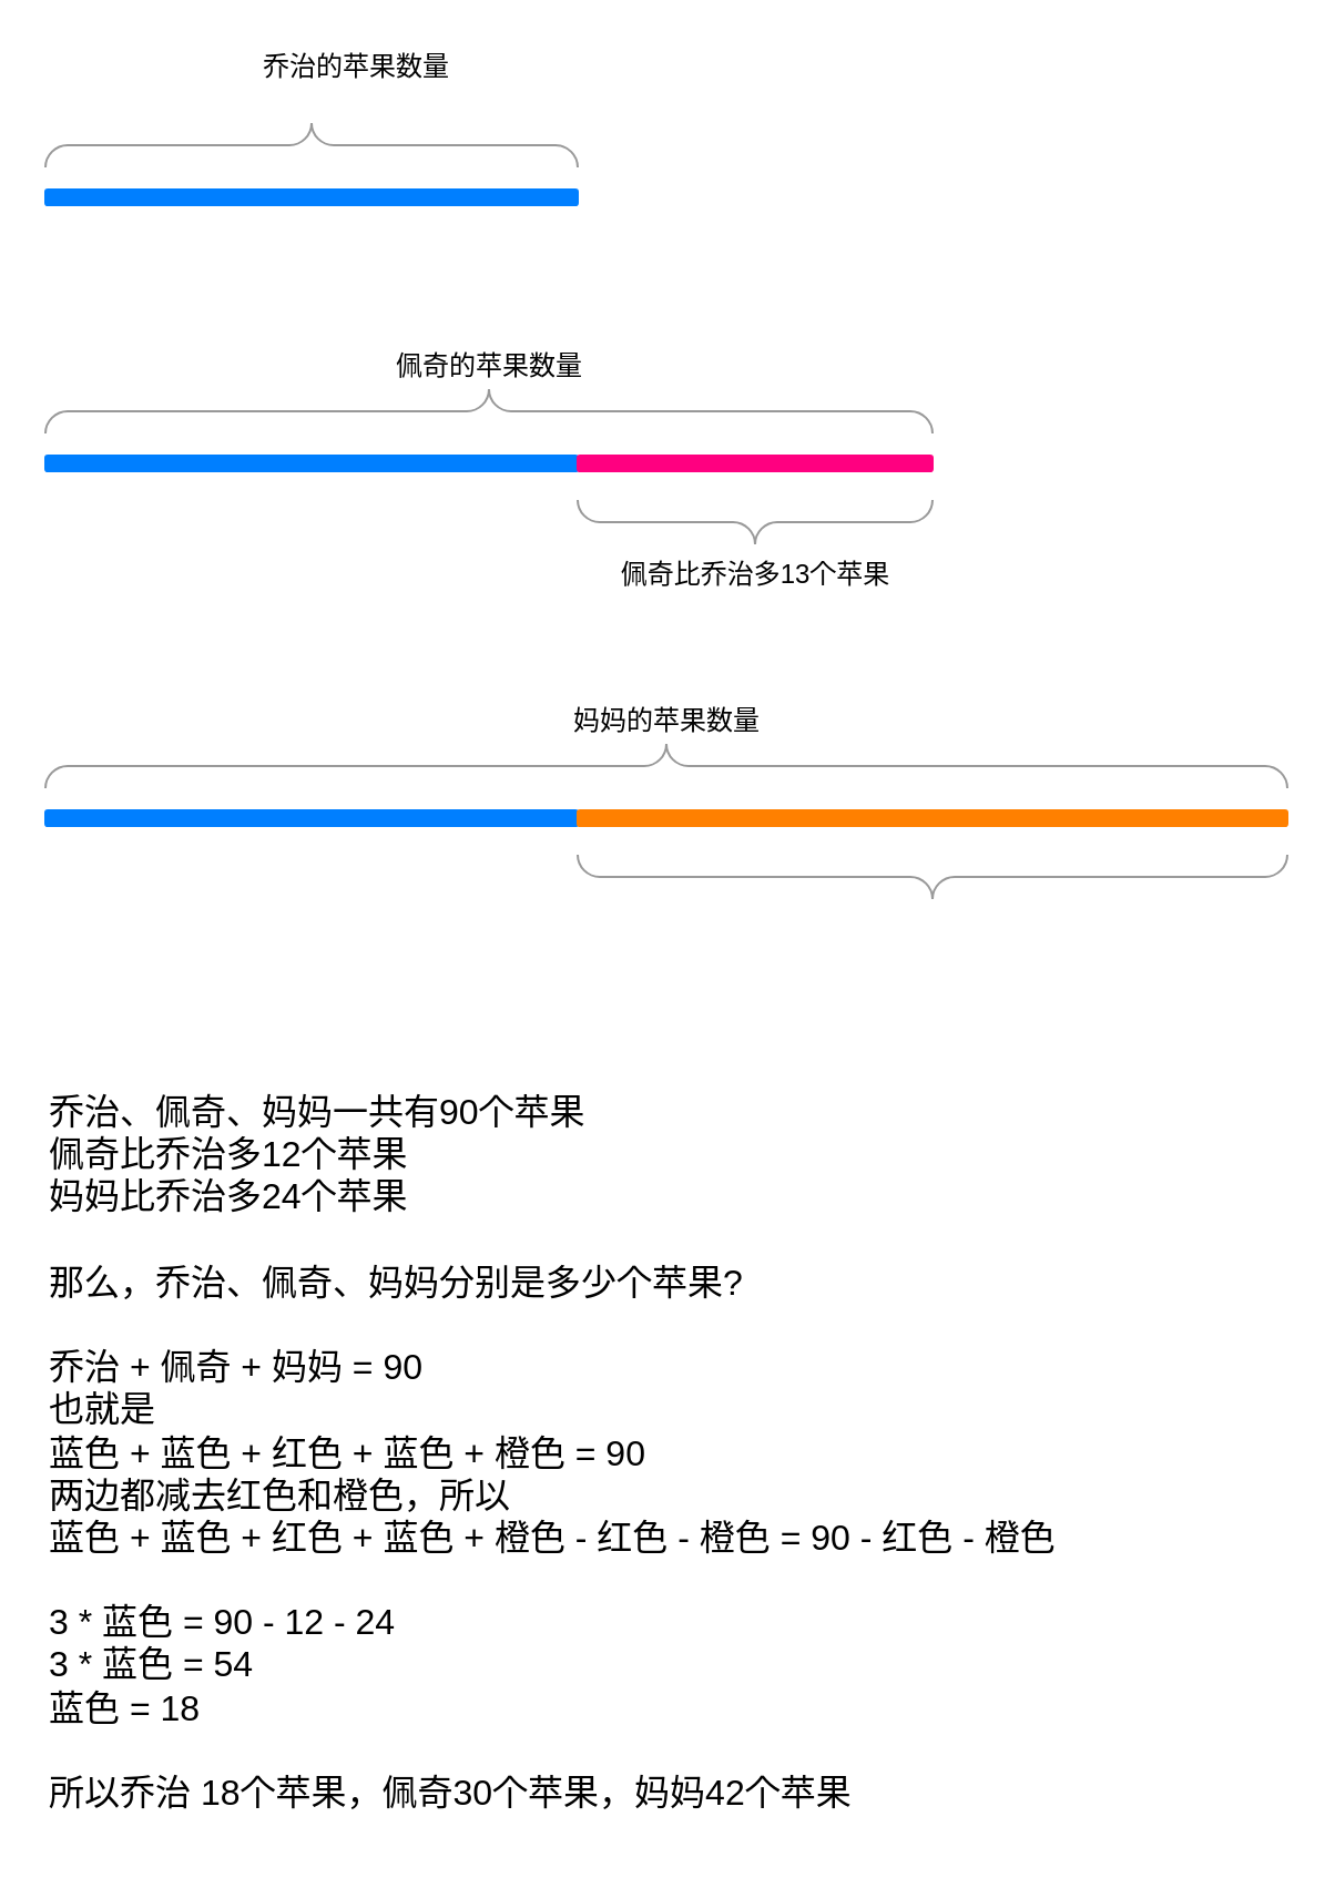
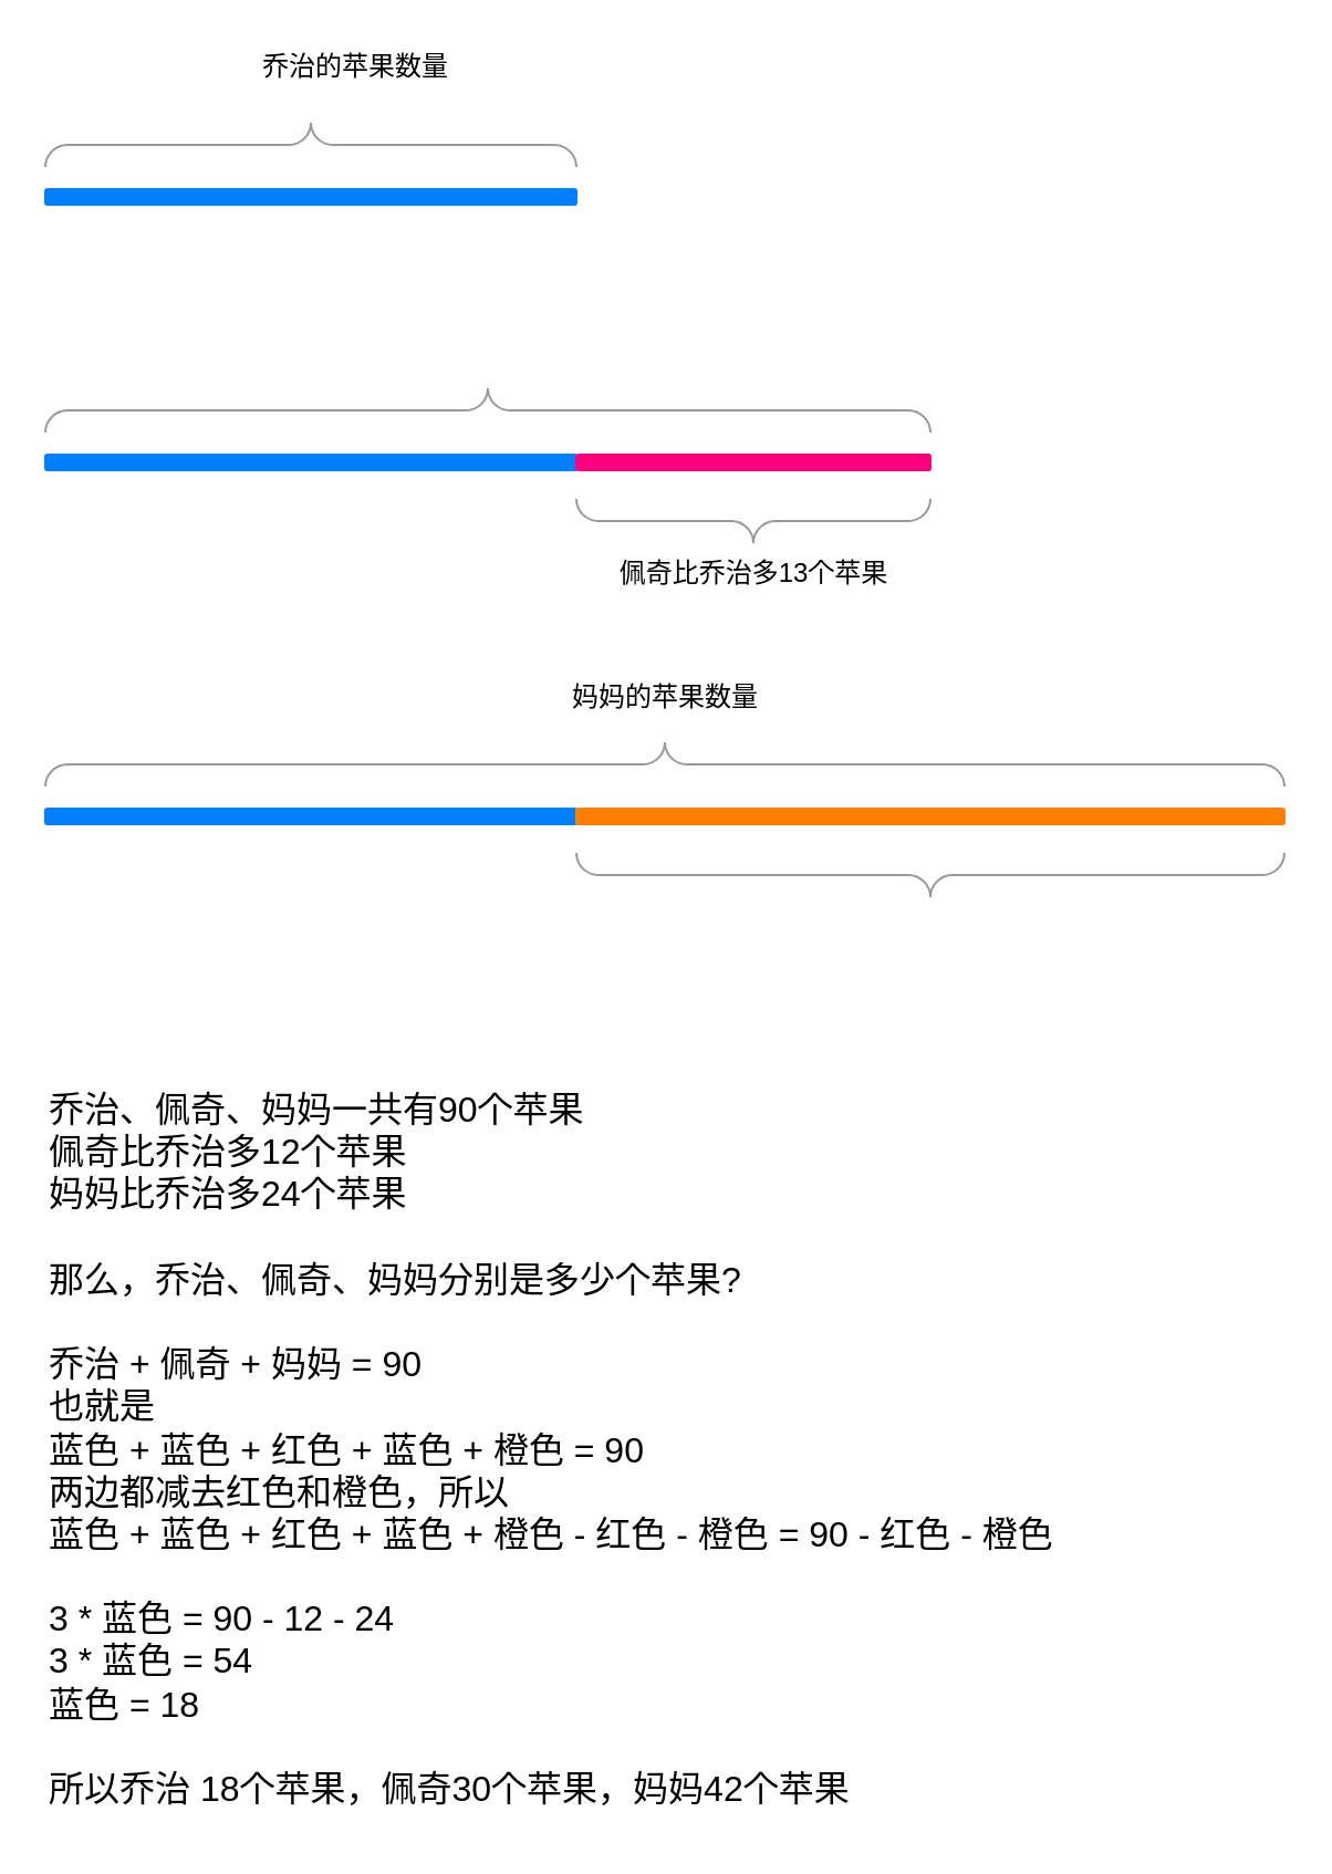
  <mxCell id="0" />
  <mxCell id="1" parent="0" />
  <mxCell id="2" value="" style="rounded=1;whiteSpace=wrap;html=1;fillColor=#007FFF;strokeColor=#007FFF;" parent="1" vertex="1"><mxGeometry x="20" y="85" width="240" height="7" as="geometry" /></mxCell>
  <mxCell id="3" value="" style="rounded=1;whiteSpace=wrap;html=1;fillColor=#007FFF;strokeColor=#007FFF;" parent="1" vertex="1"><mxGeometry x="20" y="205" width="240" height="7" as="geometry" /></mxCell>
  <mxCell id="4" value="" style="rounded=1;whiteSpace=wrap;html=1;fillColor=#FF0080;strokeColor=#FF0080;" parent="1" vertex="1"><mxGeometry x="260" y="205" width="160" height="7" as="geometry" /></mxCell>
  <mxCell id="5" value="" style="rounded=1;whiteSpace=wrap;html=1;fillColor=#007FFF;strokeColor=#007FFF;" parent="1" vertex="1"><mxGeometry x="20" y="365" width="240" height="7" as="geometry" /></mxCell>
  <mxCell id="6" value="" style="rounded=1;whiteSpace=wrap;html=1;fillColor=#FF8000;strokeColor=#FF8000;" parent="1" vertex="1"><mxGeometry x="260" y="365" width="320" height="7" as="geometry" /></mxCell>
  <mxCell id="7" value="" style="verticalLabelPosition=bottom;shadow=0;dashed=0;align=center;html=1;verticalAlign=top;strokeWidth=1;shape=mxgraph.mockup.markup.curlyBrace;strokeColor=#999999;fillColor=#007FFF;" parent="1" vertex="1"><mxGeometry x="20" y="55" width="240" height="20" as="geometry" /></mxCell>
  <mxCell id="8" value="乔治的苹果数量" style="text;html=1;align=center;verticalAlign=middle;resizable=0;points=[];autosize=1;strokeColor=none;fillColor=none;" parent="1" vertex="1"><mxGeometry x="110" y="20" width="100" height="20" as="geometry" /></mxCell>
  <mxCell id="9" value="" style="verticalLabelPosition=bottom;shadow=0;dashed=0;align=center;html=1;verticalAlign=top;strokeWidth=1;shape=mxgraph.mockup.markup.curlyBrace;strokeColor=#999999;fillColor=#007FFF;" parent="1" vertex="1"><mxGeometry x="20" y="175" width="400" height="20" as="geometry" /></mxCell>
  <mxCell id="10" value="" style="verticalLabelPosition=bottom;shadow=0;dashed=0;align=center;html=1;verticalAlign=top;strokeWidth=1;shape=mxgraph.mockup.markup.curlyBrace;strokeColor=#999999;fillColor=#007FFF;" parent="1" vertex="1"><mxGeometry x="20" y="335" width="560" height="20" as="geometry" /></mxCell>
- <mxCell id="11" value="佩奇的苹果数量" style="text;html=1;align=center;verticalAlign=middle;resizable=0;points=[];autosize=1;strokeColor=none;fillColor=none;" parent="1" vertex="1"><mxGeometry x="170" y="155" width="100" height="20" as="geometry" /></mxCell>
  <mxCell id="12" value="佩奇比乔治多13个苹果" style="verticalLabelPosition=bottom;shadow=0;dashed=0;align=center;html=1;verticalAlign=top;strokeWidth=1;shape=mxgraph.mockup.markup.curlyBrace;strokeColor=#999999;fillColor=#007FFF;direction=west;" parent="1" vertex="1"><mxGeometry x="260" y="225" width="160" height="20" as="geometry" /></mxCell>
  <mxCell id="13" value="" style="verticalLabelPosition=bottom;shadow=0;dashed=0;align=center;html=1;verticalAlign=top;strokeWidth=1;shape=mxgraph.mockup.markup.curlyBrace;strokeColor=#999999;fillColor=#007FFF;direction=west;" parent="1" vertex="1"><mxGeometry x="260" y="385" width="320" height="20" as="geometry" /></mxCell>
- <mxCell id="14" value="妈妈的苹果数量" style="text;html=1;align=center;verticalAlign=middle;resizable=0;points=[];autosize=1;strokeColor=none;fillColor=none;" parent="1" vertex="1"><mxGeometry x="250" y="315" width="100" height="20" as="geometry" /></mxCell>
+ <mxCell id="14" value="妈妈的苹果数量" style="text;html=1;align=center;verticalAlign=middle;resizable=0;points=[];autosize=1;strokeColor=none;fillColor=none;" parent="1" vertex="1"><mxGeometry x="250" y="305" width="100" height="20" as="geometry" /></mxCell>
  <mxCell id="15" value="乔治、佩奇、妈妈一共有90个苹果&lt;br&gt;佩奇比乔治多12个苹果&lt;br&gt;妈妈比乔治多24个苹果&lt;br&gt;&lt;br&gt;那么，乔治、佩奇、妈妈分别是多少个苹果?&lt;br&gt;&lt;br&gt;乔治 + 佩奇 + 妈妈 = 90&lt;br&gt;也就是&lt;br&gt;蓝色 + 蓝色 + 红色 + 蓝色 + 橙色 = 90&lt;br&gt;两边都减去红色和橙色，所以&lt;br&gt;蓝色 + 蓝色 + 红色 + 蓝色 + 橙色 - 红色 - 橙色 = 90 - 红色 - 橙色&lt;br&gt;&lt;br&gt;3 * 蓝色 = 90 - 12 - 24&lt;br&gt;3 * 蓝色 = 54&lt;br&gt;蓝色 = 18&lt;br&gt;&lt;br&gt;所以乔治 18个苹果，佩奇30个苹果，妈妈42个苹果" style="text;html=1;strokeColor=none;fillColor=none;align=left;verticalAlign=top;whiteSpace=wrap;rounded=0;fontSize=16;" parent="1" vertex="1"><mxGeometry x="20" y="485" width="560" height="340" as="geometry" /></mxCell>
